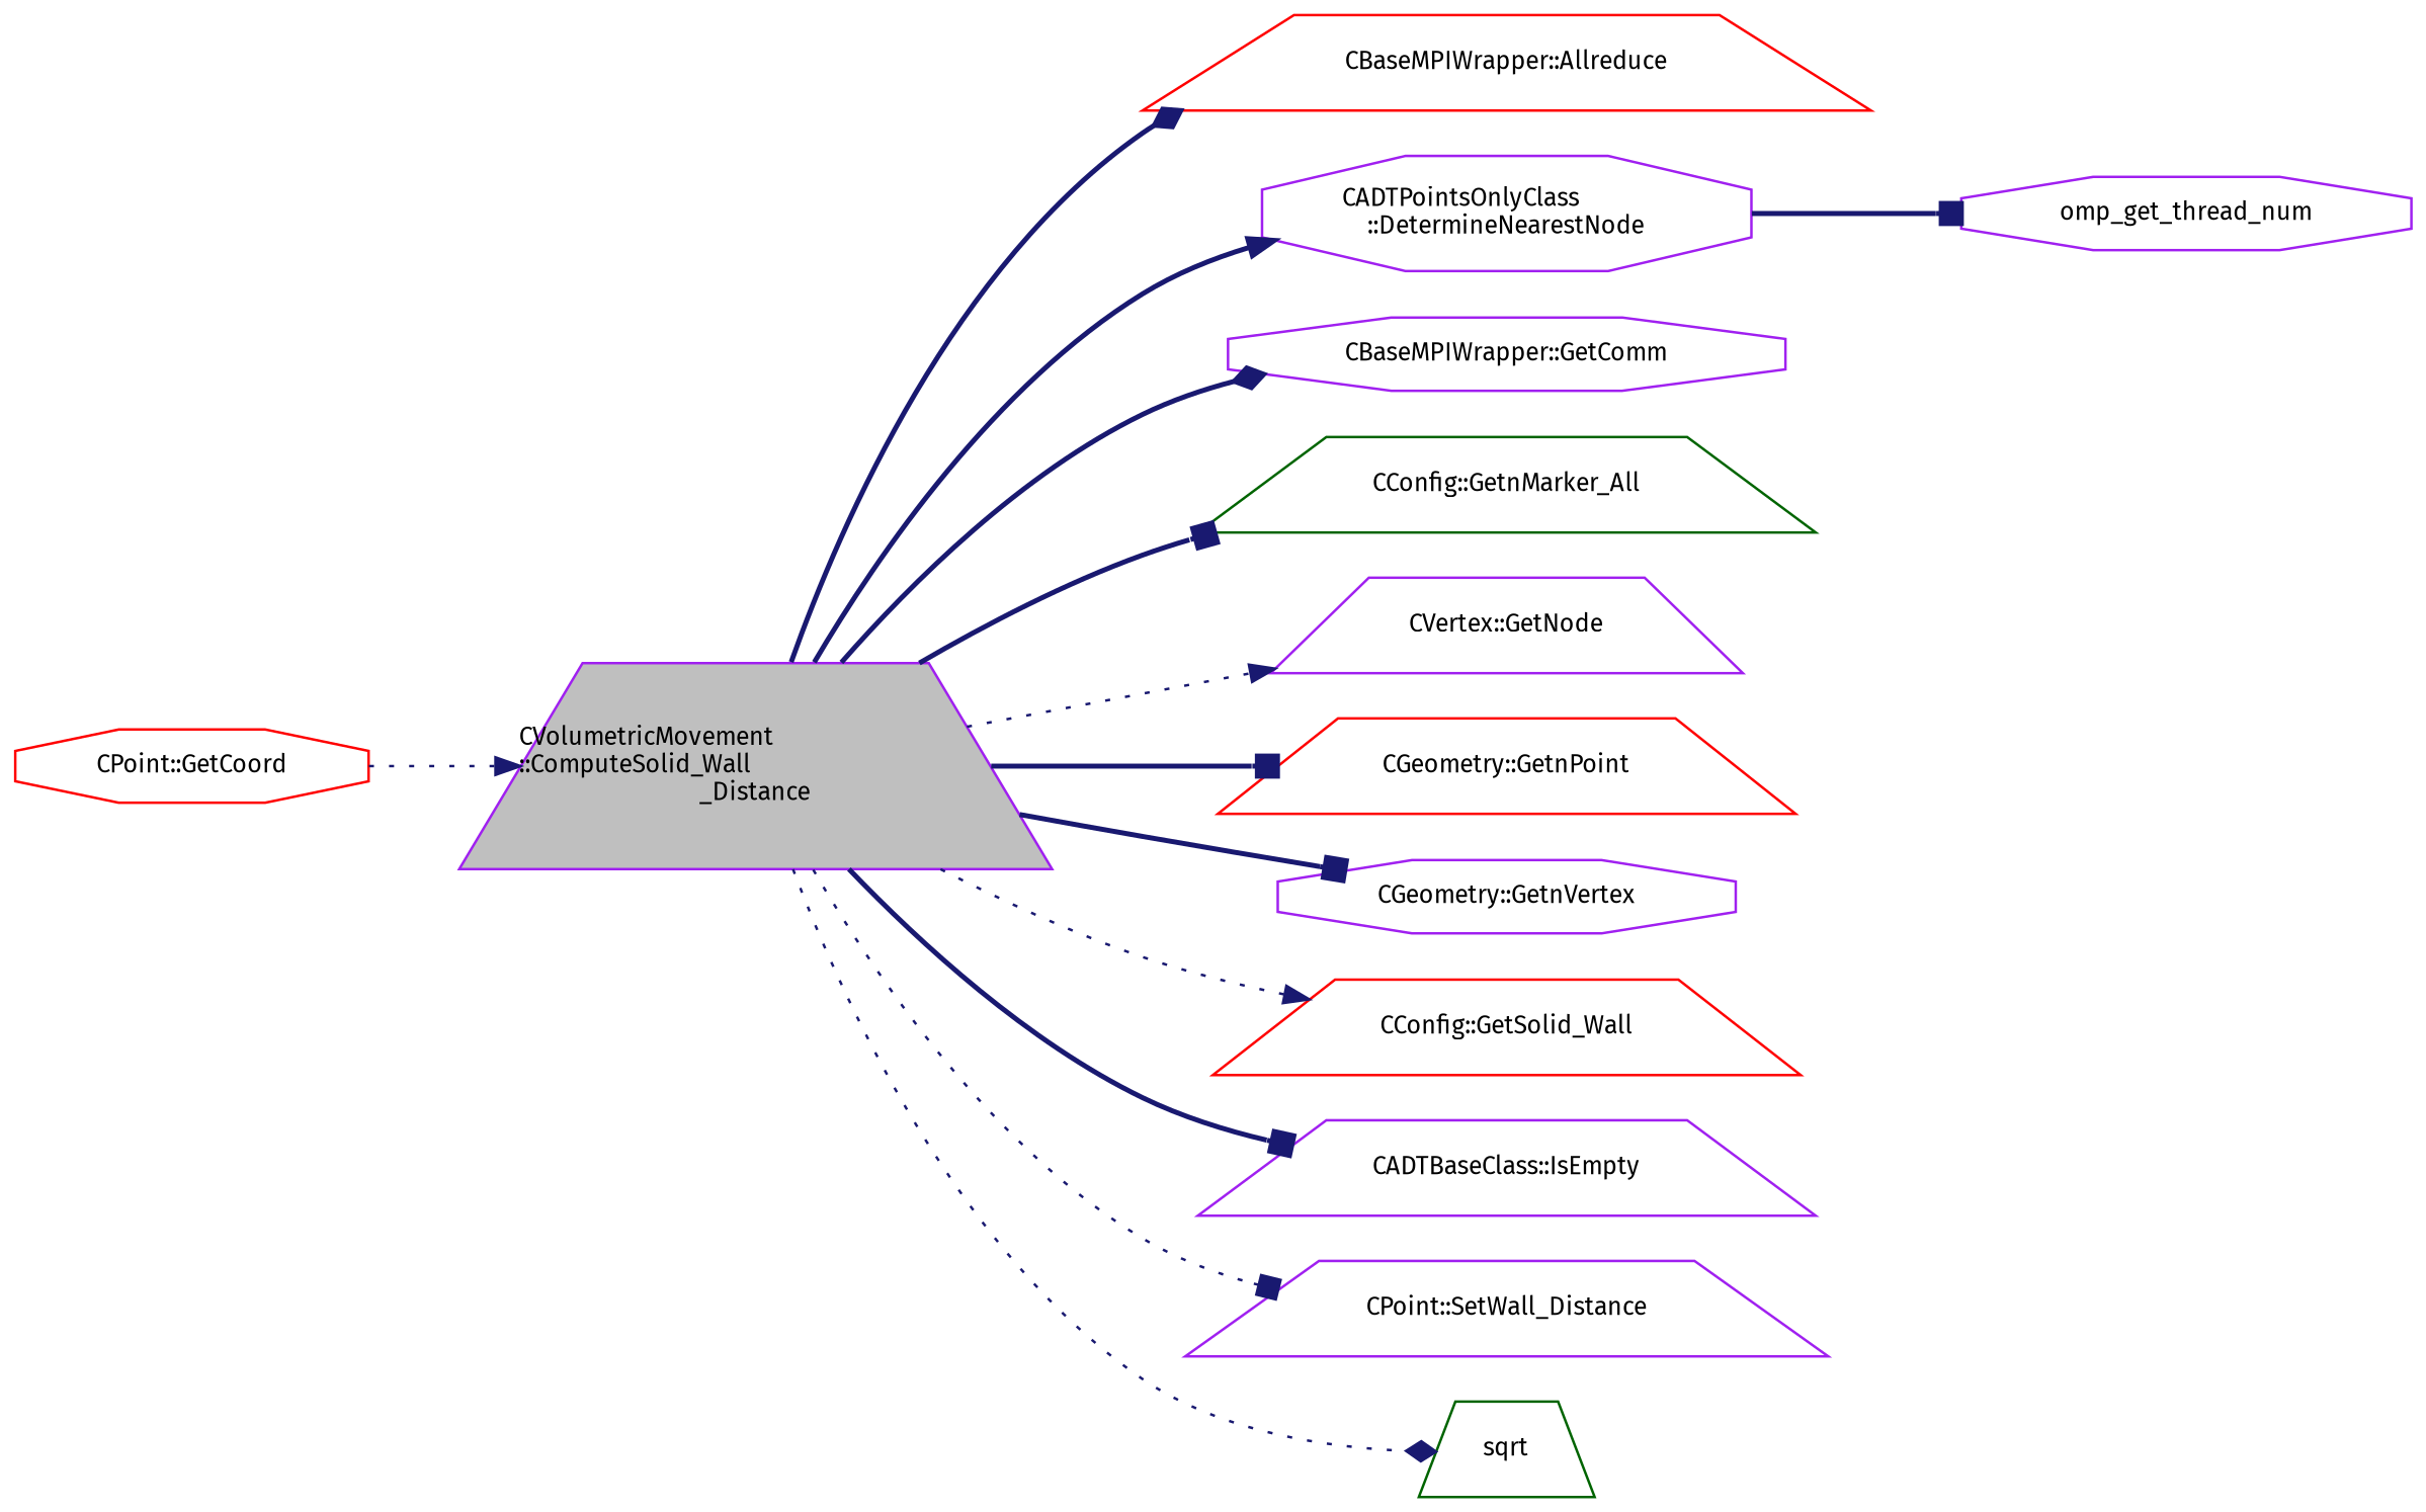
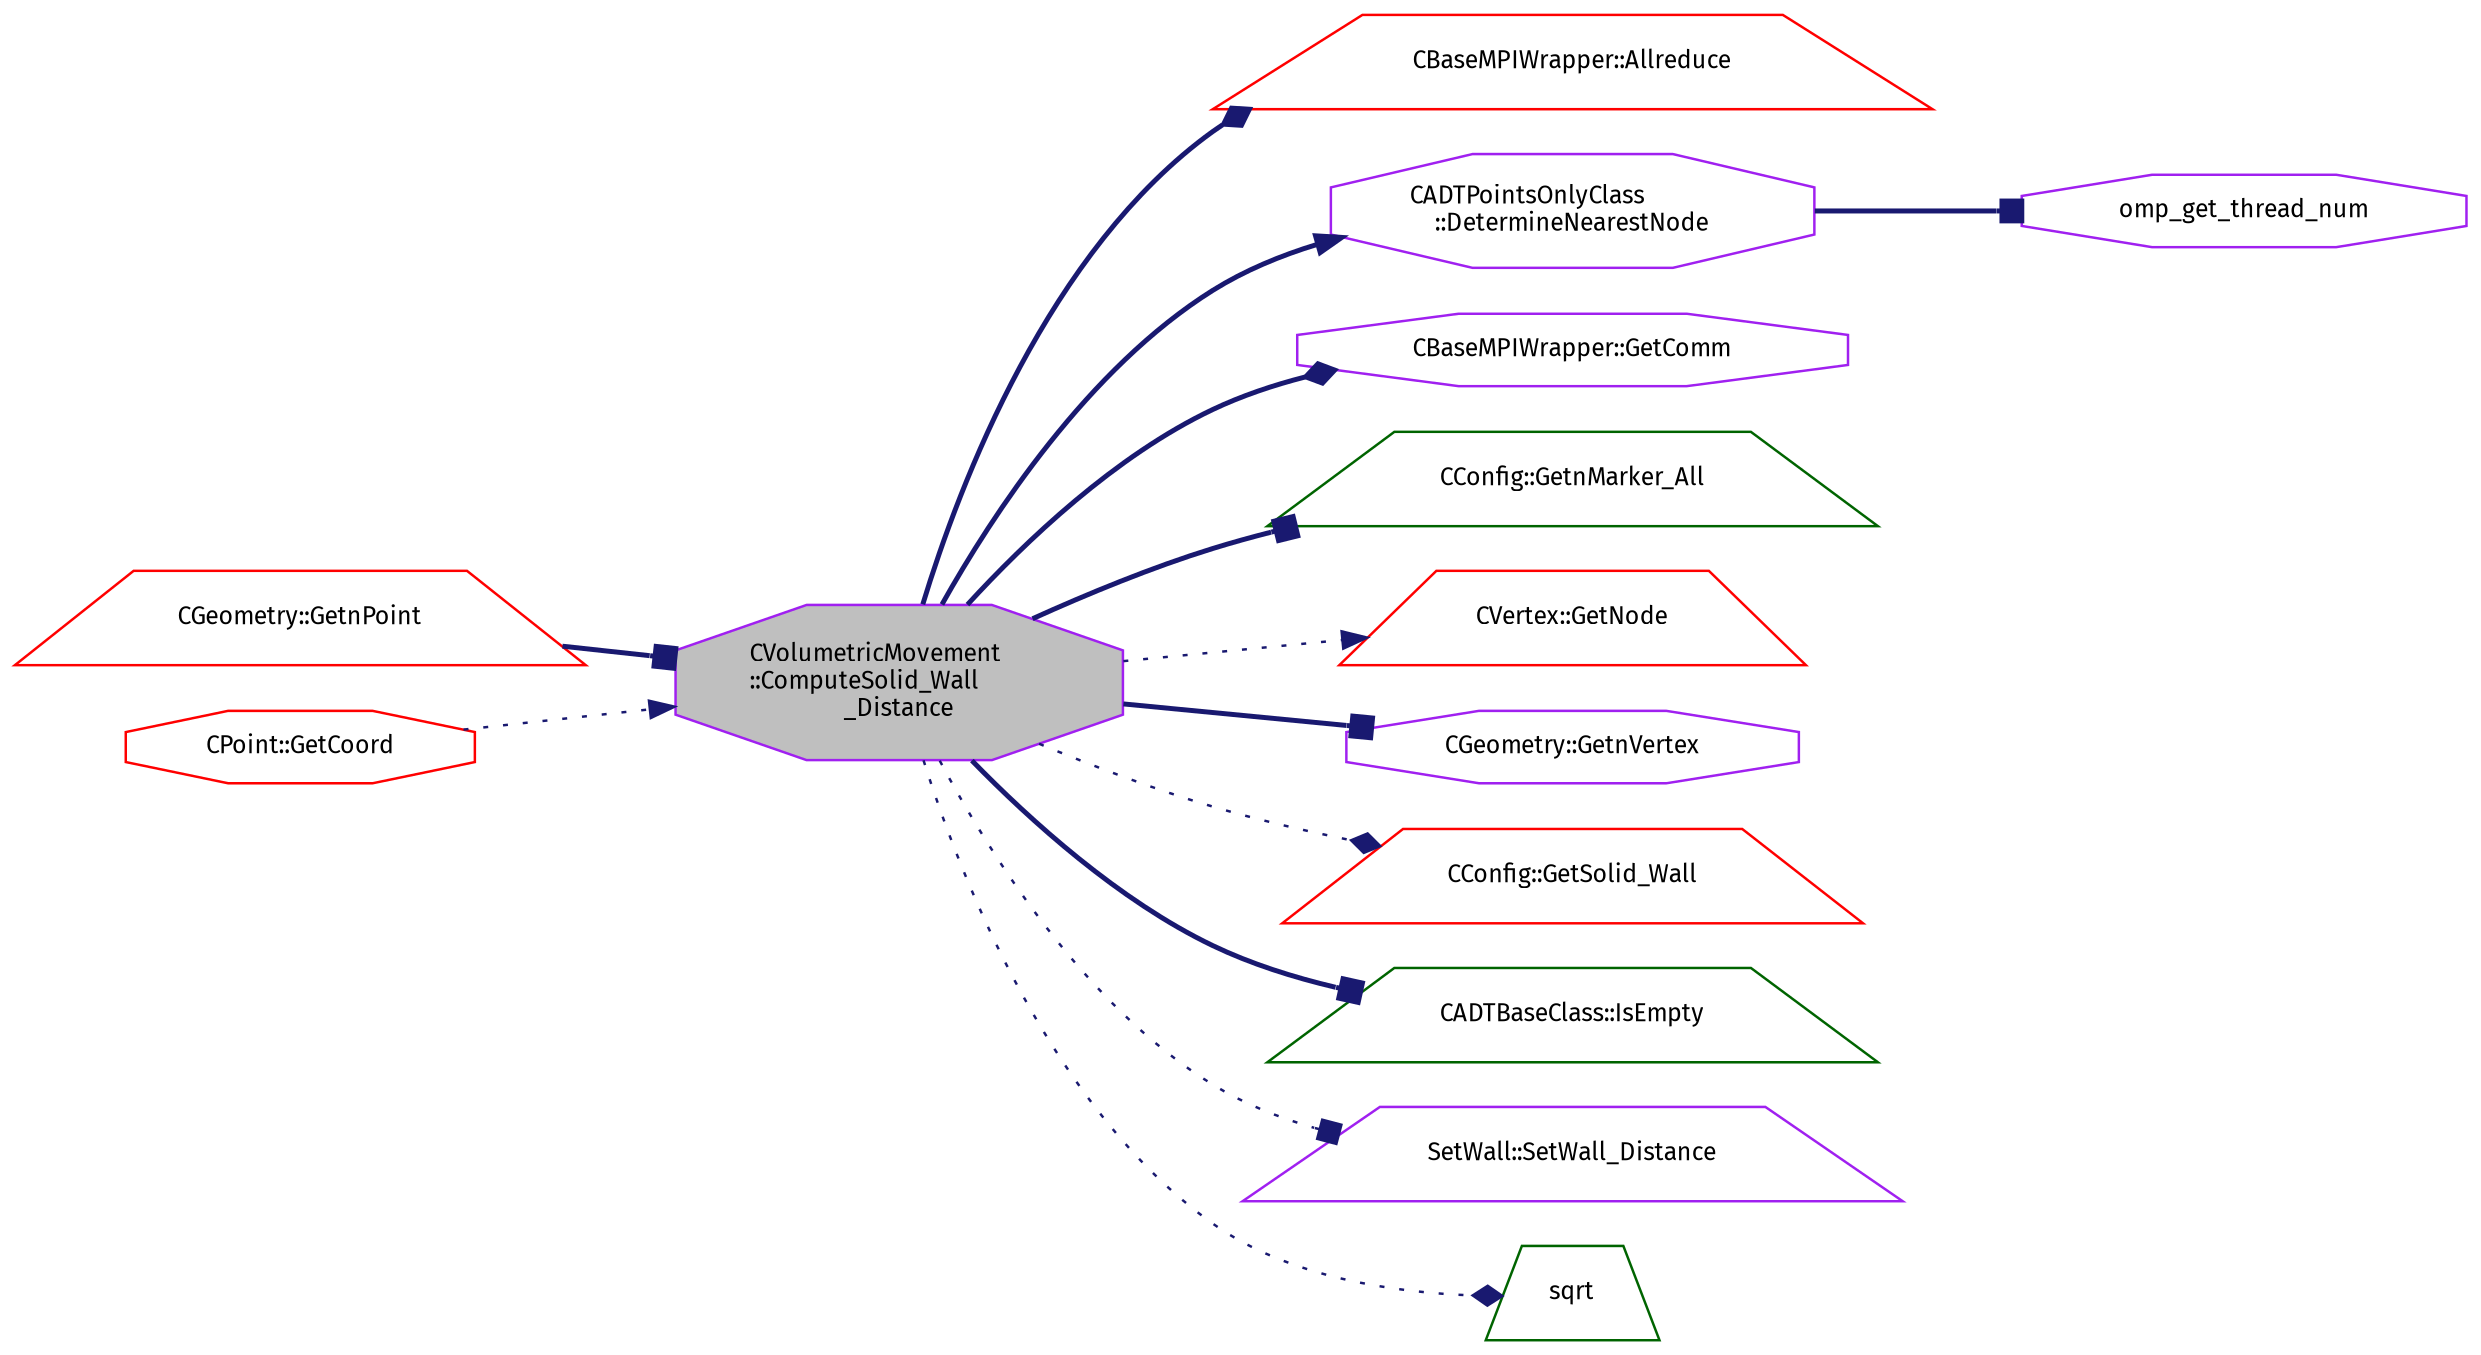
  digraph {
    fontname="Fira Sans"
    rankdir=LR
    node [color=purple fillcolor=white fontname="Fira Sans" fontsize=10 shape=trapezium style=filled]
    edge [arrowhead=box color=midnightblue fontname="Fira Sans" fontsize=10 labelfontname=Helvetica labelfontsize=10 style=bold]
-   n1 [fillcolor=grey75 fontcolor=black height=0.2 label="CVolumetricMovement\l::ComputeSolid_Wall\l_Distance" width=0.4]
+   n1 [fillcolor=grey75 fontcolor=black height=0.2 label="CVolumetricMovement\l::ComputeSolid_Wall\l_Distance" shape=octagon width=0.4]
    n2 [color=red height=0.2 label="CBaseMPIWrapper::Allreduce" width=0.4]
    n3 [height=0.2 label="CADTPointsOnlyClass\l::DetermineNearestNode" shape=octagon width=0.4]
    n4 [height=0.2 label="CBaseMPIWrapper::GetComm" shape=octagon width=0.4]
    n5 [color=darkgreen height=0.2 label="CConfig::GetnMarker_All" width=0.4]
-   n6 [height=0.2 label="CVertex::GetNode" width=0.4]
+   n6 [color=red height=0.2 label="CVertex::GetNode" width=0.4]
    n7 [color=red height=0.2 label="CGeometry::GetnPoint" width=0.4]
    n8 [height=0.2 label="CGeometry::GetnVertex" shape=octagon width=0.4]
    n9 [color=red height=0.2 label="CConfig::GetSolid_Wall" width=0.4]
-   n10 [height=0.2 label="CADTBaseClass::IsEmpty" width=0.4]
-   n11 [height=0.2 label="CPoint::SetWall_Distance" width=0.4]
+   n10 [color=darkgreen height=0.2 label="CADTBaseClass::IsEmpty" width=0.4]
+   n11 [height=0.2 label="SetWall::SetWall_Distance" width=0.4]
    n12 [color=darkgreen height=0.2 label=sqrt width=0.4]
    n13 [height=0.2 label=omp_get_thread_num shape=octagon width=0.4]
    n14 [color=red height=0.2 label="CPoint::GetCoord" shape=octagon width=0.4]
    n1 -> n2 [arrowhead=diamond]
    n1 -> n3 [arrowhead=normal]
    n1 -> n4 [arrowhead=diamond]
    n1 -> n5
    n1 -> n6 [arrowhead=normal style=dotted]
-   n1 -> n7
+   n7 -> n1
    n1 -> n8
-   n1 -> n9 [arrowhead=normal style=dotted]
+   n1 -> n9 [arrowhead=diamond style=dotted]
    n1 -> n10
    n1 -> n11 [style=dotted]
    n1 -> n12 [arrowhead=diamond style=dotted]
    n3 -> n13
    n14 -> n1 [arrowhead=normal style=dotted]
  }
